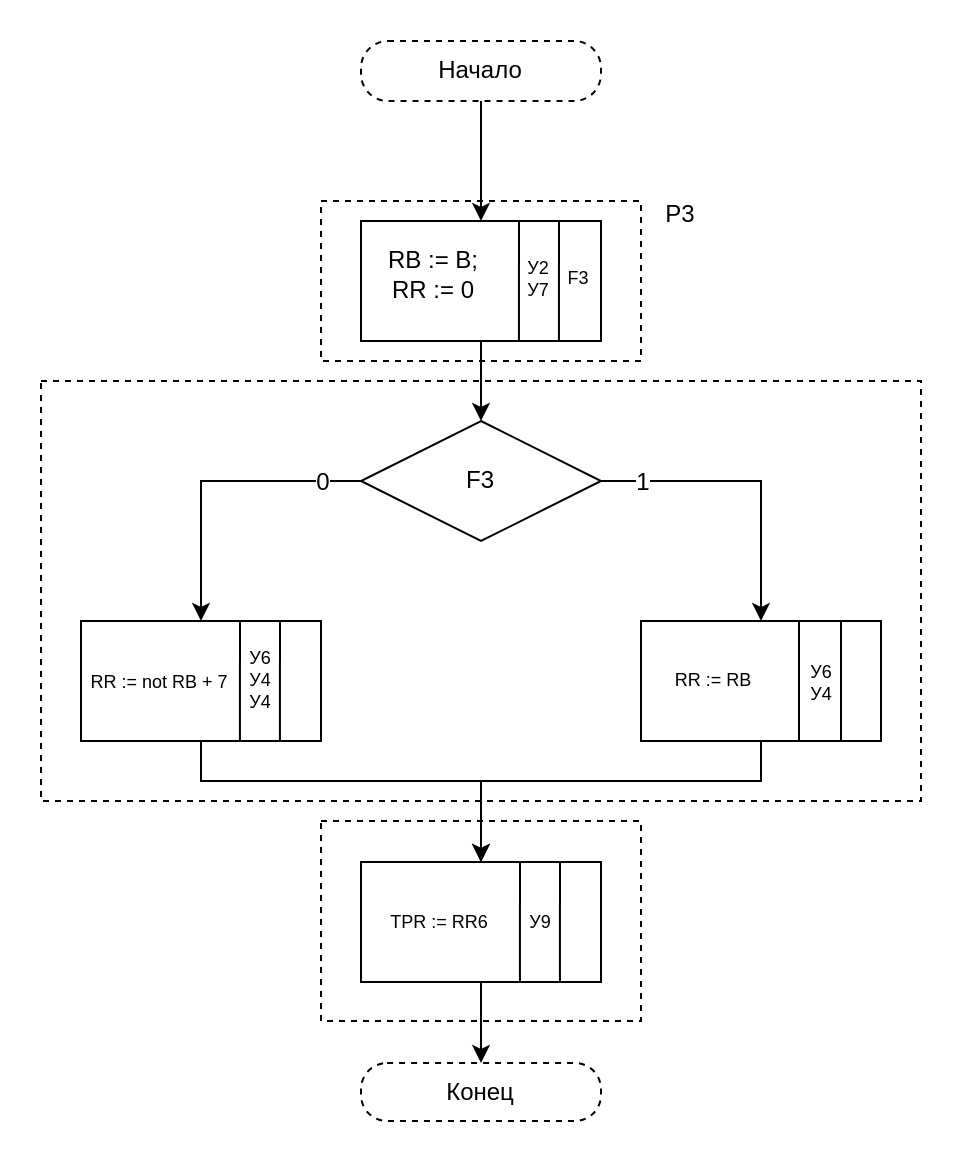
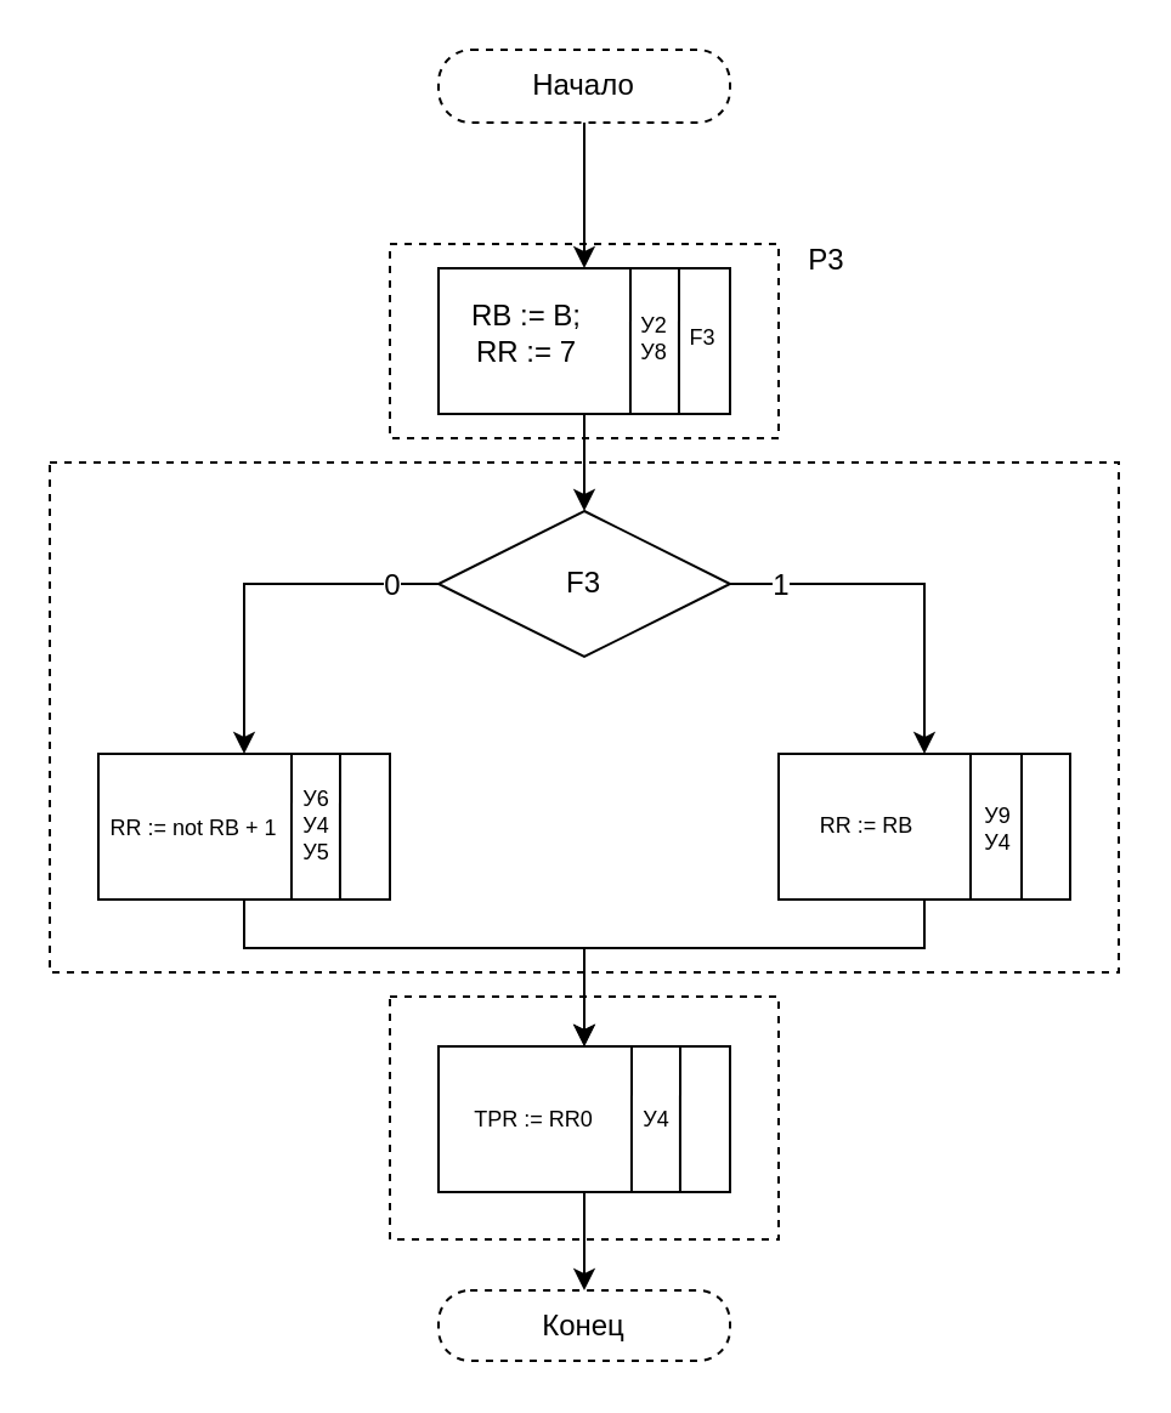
  <mxCell id="0" />
  <mxCell id="1" parent="0" />
  <mxCell id="2" style="edgeStyle=orthogonalEdgeStyle;rounded=0;orthogonalLoop=1;jettySize=auto;html=1;exitX=0.5;exitY=1;exitDx=0;exitDy=0;entryX=0.5;entryY=0;entryDx=0;entryDy=0;" parent="1" source="3" target="6" edge="1"><mxGeometry relative="1" as="geometry" /></mxCell>
  <mxCell id="3" value="Начало" style="rounded=1;whiteSpace=wrap;html=1;imageHeight=24;arcSize=45;dashed=1;" parent="1" vertex="1"><mxGeometry x="180" y="20" width="120" height="30" as="geometry" /></mxCell>
  <mxCell id="4" value="Конец" style="rounded=1;whiteSpace=wrap;html=1;arcSize=45;dashed=1;" parent="1" vertex="1"><mxGeometry x="180" y="531" width="120" height="29" as="geometry" /></mxCell>
  <mxCell id="5" style="edgeStyle=orthogonalEdgeStyle;rounded=0;orthogonalLoop=1;jettySize=auto;html=1;exitX=0.5;exitY=1;exitDx=0;exitDy=0;entryX=0.5;entryY=0;entryDx=0;entryDy=0;" parent="1" source="6" target="16" edge="1"><mxGeometry relative="1" as="geometry" /></mxCell>
  <mxCell id="6" value="" style="rounded=0;whiteSpace=wrap;html=1;" parent="1" vertex="1"><mxGeometry x="180" y="110" width="120" height="60" as="geometry" /></mxCell>
  <mxCell id="7" value="" style="endArrow=none;html=1;exitX=0.583;exitY=1;exitDx=0;exitDy=0;exitPerimeter=0;" parent="1" edge="1"><mxGeometry width="50" height="50" relative="1" as="geometry"><mxPoint x="258.96" y="170" as="sourcePoint" /><mxPoint x="259" y="110" as="targetPoint" /></mxGeometry></mxCell>
  <mxCell id="8" value="" style="endArrow=none;html=1;exitX=0.583;exitY=1;exitDx=0;exitDy=0;exitPerimeter=0;" parent="1" edge="1"><mxGeometry width="50" height="50" relative="1" as="geometry"><mxPoint x="278.96" y="170" as="sourcePoint" /><mxPoint x="279" y="110" as="targetPoint" /></mxGeometry></mxCell>
- <mxCell id="9" value="RB := B;&lt;br&gt;RR := 0" style="text;html=1;strokeColor=none;fillColor=none;align=center;verticalAlign=middle;whiteSpace=wrap;rounded=0;" parent="1" vertex="1"><mxGeometry x="180" y="113" width="73" height="48" as="geometry" /></mxCell>
- <mxCell id="10" value="У2&lt;br&gt;&lt;div&gt;У7&lt;/div&gt;" style="text;html=1;strokeColor=none;fillColor=none;align=center;verticalAlign=middle;whiteSpace=wrap;rounded=0;fontSize=9;" parent="1" vertex="1"><mxGeometry x="264" y="129" width="10" height="20" as="geometry" /></mxCell>
+ <mxCell id="9" value="RB := B;&lt;br&gt;RR := 7" style="text;html=1;strokeColor=none;fillColor=none;align=center;verticalAlign=middle;whiteSpace=wrap;rounded=0;" parent="1" vertex="1"><mxGeometry x="180" y="113" width="73" height="48" as="geometry" /></mxCell>
+ <mxCell id="10" value="У2&lt;br&gt;&lt;div&gt;У8&lt;/div&gt;" style="text;html=1;strokeColor=none;fillColor=none;align=center;verticalAlign=middle;whiteSpace=wrap;rounded=0;fontSize=9;" parent="1" vertex="1"><mxGeometry x="264" y="129" width="10" height="20" as="geometry" /></mxCell>
  <mxCell id="11" value="F3" style="text;html=1;strokeColor=none;fillColor=none;align=center;verticalAlign=middle;whiteSpace=wrap;rounded=0;fontSize=9;" parent="1" vertex="1"><mxGeometry x="284" y="129" width="10" height="20" as="geometry" /></mxCell>
  <mxCell id="12" style="edgeStyle=orthogonalEdgeStyle;rounded=0;orthogonalLoop=1;jettySize=auto;html=1;exitX=0;exitY=0.5;exitDx=0;exitDy=0;entryX=0.5;entryY=0;entryDx=0;entryDy=0;" parent="1" source="16" target="23" edge="1"><mxGeometry relative="1" as="geometry"><Array as="points"><mxPoint x="100" y="240" /></Array><mxPoint x="240" y="310" as="targetPoint" /></mxGeometry></mxCell>
  <mxCell id="13" value="0" style="text;html=1;align=center;verticalAlign=middle;resizable=0;points=[];;labelBackgroundColor=#ffffff;" parent="12" vertex="1" connectable="0"><mxGeometry x="-0.512" y="1" relative="1" as="geometry"><mxPoint x="17" y="-1" as="offset" /></mxGeometry></mxCell>
  <mxCell id="14" style="edgeStyle=orthogonalEdgeStyle;rounded=0;orthogonalLoop=1;jettySize=auto;html=1;exitX=1;exitY=0.5;exitDx=0;exitDy=0;jumpSize=6;entryX=0.5;entryY=0;entryDx=0;entryDy=0;" parent="1" source="16" target="18" edge="1"><mxGeometry relative="1" as="geometry"><Array as="points"><mxPoint x="380" y="240" /></Array><mxPoint x="400" y="360" as="targetPoint" /></mxGeometry></mxCell>
  <mxCell id="15" value="1" style="text;html=1;align=center;verticalAlign=middle;resizable=0;points=[];;labelBackgroundColor=#ffffff;" parent="14" vertex="1" connectable="0"><mxGeometry x="0.15" relative="1" as="geometry"><mxPoint x="-60" y="-6" as="offset" /></mxGeometry></mxCell>
  <mxCell id="16" value="F3" style="rhombus;whiteSpace=wrap;html=1;" parent="1" vertex="1"><mxGeometry x="180" y="210" width="120" height="60" as="geometry" /></mxCell>
  <mxCell id="17" style="edgeStyle=orthogonalEdgeStyle;rounded=0;orthogonalLoop=1;jettySize=auto;html=1;entryX=0.5;entryY=0;entryDx=0;entryDy=0;fontSize=11;" parent="1" source="18" target="29" edge="1"><mxGeometry relative="1" as="geometry"><Array as="points"><mxPoint x="380" y="390" /><mxPoint x="240" y="390" /></Array></mxGeometry></mxCell>
  <mxCell id="18" value="" style="rounded=0;whiteSpace=wrap;html=1;" parent="1" vertex="1"><mxGeometry x="320" y="310" width="120" height="60" as="geometry" /></mxCell>
  <mxCell id="19" value="" style="endArrow=none;html=1;" parent="1" edge="1"><mxGeometry width="50" height="50" relative="1" as="geometry"><mxPoint x="399" y="310" as="sourcePoint" /><mxPoint x="399" y="370" as="targetPoint" /></mxGeometry></mxCell>
  <mxCell id="20" value="" style="endArrow=none;html=1;" parent="1" edge="1"><mxGeometry width="50" height="50" relative="1" as="geometry"><mxPoint x="420" y="370" as="sourcePoint" /><mxPoint x="420" y="310" as="targetPoint" /></mxGeometry></mxCell>
- <mxCell id="21" value="У6&lt;br&gt;У4" style="text;html=1;strokeColor=none;fillColor=none;align=center;verticalAlign=middle;whiteSpace=wrap;rounded=0;fontSize=9;" parent="1" vertex="1"><mxGeometry x="403" y="330.5" width="15" height="20" as="geometry" /></mxCell>
+ <mxCell id="21" value="У9&lt;br&gt;У4" style="text;html=1;strokeColor=none;fillColor=none;align=center;verticalAlign=middle;whiteSpace=wrap;rounded=0;fontSize=9;" parent="1" vertex="1"><mxGeometry x="403" y="330.5" width="15" height="20" as="geometry" /></mxCell>
  <mxCell id="22" style="edgeStyle=orthogonalEdgeStyle;rounded=0;orthogonalLoop=1;jettySize=auto;html=1;fontSize=11;entryX=0.5;entryY=0;entryDx=0;entryDy=0;" parent="1" source="23" edge="1" target="29"><mxGeometry relative="1" as="geometry"><mxPoint x="240" y="411" as="targetPoint" /><Array as="points"><mxPoint x="100" y="390" /><mxPoint x="240" y="390" /></Array></mxGeometry></mxCell>
  <mxCell id="23" value="" style="rounded=0;whiteSpace=wrap;html=1;" parent="1" vertex="1"><mxGeometry x="40" y="310" width="120" height="60" as="geometry" /></mxCell>
  <mxCell id="24" value="" style="endArrow=none;html=1;exitX=0.583;exitY=1;exitDx=0;exitDy=0;exitPerimeter=0;" parent="1" edge="1"><mxGeometry width="50" height="50" relative="1" as="geometry"><mxPoint x="119.46" y="370" as="sourcePoint" /><mxPoint x="119.5" y="310" as="targetPoint" /></mxGeometry></mxCell>
  <mxCell id="25" value="" style="endArrow=none;html=1;exitX=0.583;exitY=1;exitDx=0;exitDy=0;exitPerimeter=0;" parent="1" edge="1"><mxGeometry width="50" height="50" relative="1" as="geometry"><mxPoint x="139.46" y="370" as="sourcePoint" /><mxPoint x="139.5" y="310" as="targetPoint" /></mxGeometry></mxCell>
- <mxCell id="26" value="RR := not RB + 7" style="text;html=1;strokeColor=none;fillColor=none;align=center;verticalAlign=middle;whiteSpace=wrap;rounded=0;fontSize=9;" parent="1" vertex="1"><mxGeometry x="43" y="318" width="73" height="45" as="geometry" /></mxCell>
- <mxCell id="27" value="У6&lt;br&gt;У4&lt;br&gt;У4" style="text;html=1;strokeColor=none;fillColor=none;align=center;verticalAlign=middle;whiteSpace=wrap;rounded=0;fontSize=9;" parent="1" vertex="1"><mxGeometry x="125" y="330" width="10" height="20" as="geometry" /></mxCell>
+ <mxCell id="26" value="RR := not RB + 1" style="text;html=1;strokeColor=none;fillColor=none;align=center;verticalAlign=middle;whiteSpace=wrap;rounded=0;fontSize=9;" parent="1" vertex="1"><mxGeometry x="43" y="318" width="73" height="45" as="geometry" /></mxCell>
+ <mxCell id="27" value="У6&lt;br&gt;У4&lt;br&gt;У5" style="text;html=1;strokeColor=none;fillColor=none;align=center;verticalAlign=middle;whiteSpace=wrap;rounded=0;fontSize=9;" parent="1" vertex="1"><mxGeometry x="125" y="330" width="10" height="20" as="geometry" /></mxCell>
  <mxCell id="28" style="edgeStyle=orthogonalEdgeStyle;rounded=0;orthogonalLoop=1;jettySize=auto;html=1;entryX=0.5;entryY=0;entryDx=0;entryDy=0;fontSize=11;" parent="1" source="29" target="4" edge="1"><mxGeometry relative="1" as="geometry" /></mxCell>
  <mxCell id="29" value="" style="rounded=0;whiteSpace=wrap;html=1;" parent="1" vertex="1"><mxGeometry x="180" y="430.5" width="120" height="60" as="geometry" /></mxCell>
  <mxCell id="30" value="" style="endArrow=none;html=1;exitX=0.583;exitY=1;exitDx=0;exitDy=0;exitPerimeter=0;" parent="1" edge="1"><mxGeometry width="50" height="50" relative="1" as="geometry"><mxPoint x="259.46" y="490.5" as="sourcePoint" /><mxPoint x="259.5" y="430.5" as="targetPoint" /></mxGeometry></mxCell>
  <mxCell id="31" value="" style="endArrow=none;html=1;exitX=0.583;exitY=1;exitDx=0;exitDy=0;exitPerimeter=0;" parent="1" edge="1"><mxGeometry width="50" height="50" relative="1" as="geometry"><mxPoint x="279.46" y="490.5" as="sourcePoint" /><mxPoint x="279.5" y="430.5" as="targetPoint" /></mxGeometry></mxCell>
- <mxCell id="32" value="TPR := RR6" style="text;html=1;strokeColor=none;fillColor=none;align=center;verticalAlign=middle;whiteSpace=wrap;rounded=0;fontSize=9;" parent="1" vertex="1"><mxGeometry x="183" y="438.5" width="73" height="45" as="geometry" /></mxCell>
- <mxCell id="33" value="У9" style="text;html=1;strokeColor=none;fillColor=none;align=center;verticalAlign=middle;whiteSpace=wrap;rounded=0;fontSize=9;" parent="1" vertex="1"><mxGeometry x="265" y="450.5" width="10" height="20" as="geometry" /></mxCell>
+ <mxCell id="32" value="TPR := RR0" style="text;html=1;strokeColor=none;fillColor=none;align=center;verticalAlign=middle;whiteSpace=wrap;rounded=0;fontSize=9;" parent="1" vertex="1"><mxGeometry x="183" y="438.5" width="73" height="45" as="geometry" /></mxCell>
+ <mxCell id="33" value="У4" style="text;html=1;strokeColor=none;fillColor=none;align=center;verticalAlign=middle;whiteSpace=wrap;rounded=0;fontSize=9;" parent="1" vertex="1"><mxGeometry x="265" y="450.5" width="10" height="20" as="geometry" /></mxCell>
  <mxCell id="34" value="RR := RB" style="text;html=1;strokeColor=none;fillColor=none;align=center;verticalAlign=middle;whiteSpace=wrap;rounded=0;fontSize=9;" parent="1" vertex="1"><mxGeometry x="320" y="317.5" width="73" height="45" as="geometry" /></mxCell>
  <mxCell id="35" value="" style="rounded=0;whiteSpace=wrap;html=1;fillColor=none;dashed=1;" vertex="1" parent="1"><mxGeometry x="160" y="410" width="160" height="100" as="geometry" /></mxCell>
  <mxCell id="36" value="" style="rounded=0;whiteSpace=wrap;html=1;fillColor=none;dashed=1;" vertex="1" parent="1"><mxGeometry x="160" y="100" width="160" height="80" as="geometry" /></mxCell>
  <mxCell id="37" value="" style="rounded=0;whiteSpace=wrap;html=1;fillColor=none;dashed=1;" vertex="1" parent="1"><mxGeometry x="20" y="190" width="440" height="210" as="geometry" /></mxCell>
  <mxCell id="38" value="P3" style="text;html=1;strokeColor=none;fillColor=none;align=center;verticalAlign=middle;whiteSpace=wrap;rounded=0;dashed=1;" vertex="1" parent="1"><mxGeometry x="320" y="97" width="40" height="20" as="geometry" /></mxCell>
